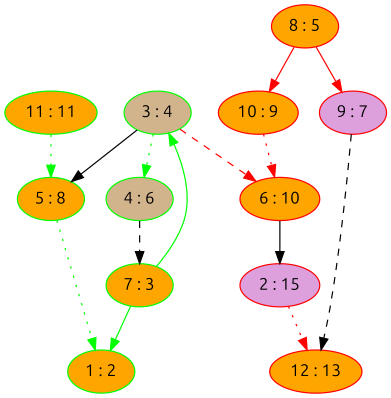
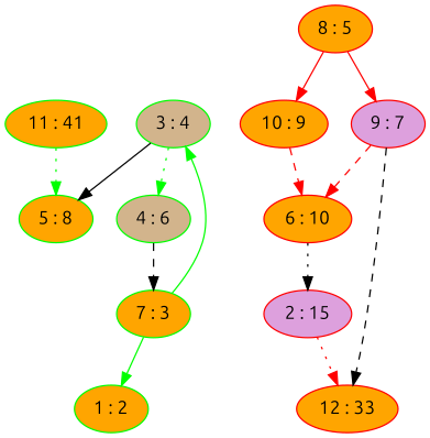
  digraph {
    fontname=Ubuntu
    rankdir=td
    node [color=green fillcolor=orange fontname=Ubuntu style=filled]
    edge [color=green fontname=Ubuntu style=dotted]
    "1 : 2"
-   "11 : 11"
+   "11 : 11" [label="11 : 41"]
    "3 : 4" [fillcolor=tan]
    "5 : 8"
    "4 : 6" [fillcolor=tan]
    "7 : 3"
    "2 : 15" [color=red fillcolor=plum]
-   "12 : 13" [color=red]
+   "12 : 13" [color=red label="12 : 33"]
    "6 : 10" [color=red]
    "8 : 5" [color=red]
    "10 : 9" [color=red]
    "9 : 7" [color=red fillcolor=plum]
    subgraph sub_1 {
      color=green
      "1 : 2"
      "11 : 11"
      "3 : 4"
      "5 : 8"
      "4 : 6"
      "7 : 3"
    }
    subgraph sub_2 {
      color=red
      "2 : 15"
      "12 : 13"
      "6 : 10"
      "8 : 5"
      "10 : 9"
      "9 : 7"
    }
    "11 : 11" -> "5 : 8"
    "3 : 4" -> "5 : 8" [color=black style=solid]
    "3 : 4" -> "4 : 6"
-   "5 : 8" -> "1 : 2"
    "4 : 6" -> "7 : 3" [color=black style=dashed]
    "7 : 3" -> "1 : 2" [style=solid]
    "7 : 3" -> "3 : 4" [style=solid]
    "2 : 15" -> "12 : 13" [color=red]
-   "6 : 10" -> "2 : 15" [color=black style=solid]
+   "6 : 10" -> "2 : 15" [color=black]
    "8 : 5" -> "10 : 9" [color=red style=solid]
    "8 : 5" -> "9 : 7" [color=red style=solid]
-   "10 : 9" -> "6 : 10" [color=red]
+   "10 : 9" -> "6 : 10" [color=red style=dashed]
    "9 : 7" -> "12 : 13" [color=black style=dashed]
-   "3 : 4" -> "6 : 10" [color=red style=dashed]
+   "9 : 7" -> "6 : 10" [color=red style=dashed]
  }
